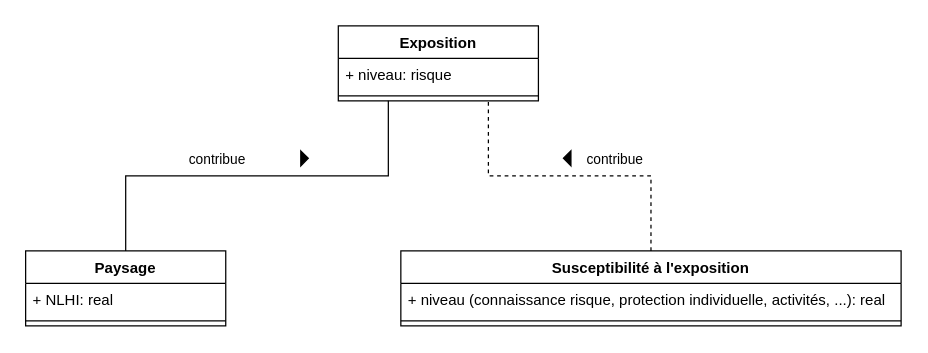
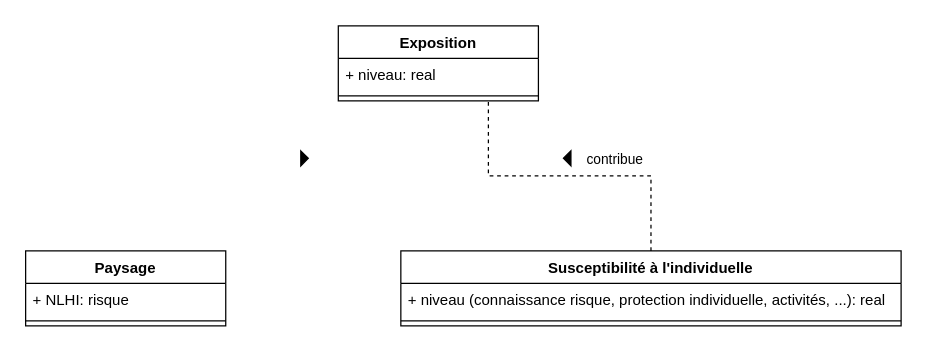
  <mxCell id="0" />
  <mxCell id="1" parent="0" />
  <mxCell id="2" value="Exposition" style="swimlane;fontStyle=1;align=center;verticalAlign=top;childLayout=stackLayout;horizontal=1;startSize=26;horizontalStack=0;resizeParent=1;resizeParentMax=0;resizeLast=0;collapsible=1;marginBottom=0;" vertex="1" parent="1"><mxGeometry x="270" y="20" width="160" height="60" as="geometry"><mxRectangle x="320" y="370" width="90" height="26" as="alternateBounds" /></mxGeometry></mxCell>
- <mxCell id="3" value="+ niveau: risque" style="text;strokeColor=none;fillColor=none;align=left;verticalAlign=top;spacingLeft=4;spacingRight=4;overflow=hidden;rotatable=0;points=[[0,0.5],[1,0.5]];portConstraint=eastwest;" vertex="1" parent="2"><mxGeometry y="26" width="160" height="26" as="geometry" /></mxCell>
+ <mxCell id="3" value="+ niveau: real" style="text;strokeColor=none;fillColor=none;align=left;verticalAlign=top;spacingLeft=4;spacingRight=4;overflow=hidden;rotatable=0;points=[[0,0.5],[1,0.5]];portConstraint=eastwest;" vertex="1" parent="2"><mxGeometry y="26" width="160" height="26" as="geometry" /></mxCell>
  <mxCell id="4" value="" style="line;strokeWidth=1;fillColor=none;align=left;verticalAlign=middle;spacingTop=-1;spacingLeft=3;spacingRight=3;rotatable=0;labelPosition=right;points=[];portConstraint=eastwest;" vertex="1" parent="2"><mxGeometry y="52" width="160" height="8" as="geometry" /></mxCell>
  <mxCell id="5" value="Paysage" style="swimlane;fontStyle=1;align=center;verticalAlign=top;childLayout=stackLayout;horizontal=1;startSize=26;horizontalStack=0;resizeParent=1;resizeParentMax=0;resizeLast=0;collapsible=1;marginBottom=0;" vertex="1" parent="1"><mxGeometry x="20" y="200" width="160" height="60" as="geometry"><mxRectangle x="320" y="370" width="90" height="26" as="alternateBounds" /></mxGeometry></mxCell>
- <mxCell id="6" value="+ NLHI: real" style="text;strokeColor=none;fillColor=none;align=left;verticalAlign=top;spacingLeft=4;spacingRight=4;overflow=hidden;rotatable=0;points=[[0,0.5],[1,0.5]];portConstraint=eastwest;" vertex="1" parent="5"><mxGeometry y="26" width="160" height="26" as="geometry" /></mxCell>
+ <mxCell id="6" value="+ NLHI: risque" style="text;strokeColor=none;fillColor=none;align=left;verticalAlign=top;spacingLeft=4;spacingRight=4;overflow=hidden;rotatable=0;points=[[0,0.5],[1,0.5]];portConstraint=eastwest;" vertex="1" parent="5"><mxGeometry y="26" width="160" height="26" as="geometry" /></mxCell>
  <mxCell id="7" value="" style="line;strokeWidth=1;fillColor=none;align=left;verticalAlign=middle;spacingTop=-1;spacingLeft=3;spacingRight=3;rotatable=0;labelPosition=right;points=[];portConstraint=eastwest;" vertex="1" parent="5"><mxGeometry y="52" width="160" height="8" as="geometry" /></mxCell>
- <mxCell id="8" value="" style="edgeStyle=elbowEdgeStyle;html=1;endArrow=none;elbow=vertical;rounded=0;entryX=0.25;entryY=1;entryDx=0;entryDy=0;exitX=0.5;exitY=0;exitDx=0;exitDy=0;" edge="1" parent="1" source="5" target="2"><mxGeometry width="100" height="75" relative="1" as="geometry"><mxPoint x="290" y="335" as="sourcePoint" /><mxPoint x="390" y="260" as="targetPoint" /><Array as="points"><mxPoint x="240" y="140" /></Array></mxGeometry></mxCell>
- <mxCell id="9" value="contribue" style="edgeLabel;html=1;align=center;verticalAlign=middle;resizable=0;points=[];" vertex="1" connectable="0" parent="8"><mxGeometry x="-0.281" y="2" relative="1" as="geometry"><mxPoint x="13" y="-12" as="offset" /></mxGeometry></mxCell>
  <mxCell id="10" value="" style="triangle;aspect=fixed;fillColor=#000000;" vertex="1" parent="1"><mxGeometry x="240" y="120" width="6" height="12" as="geometry" /></mxCell>
- <mxCell id="11" value="Susceptibilité à l'exposition" style="swimlane;fontStyle=1;align=center;verticalAlign=top;childLayout=stackLayout;horizontal=1;startSize=26;horizontalStack=0;resizeParent=1;resizeParentMax=0;resizeLast=0;collapsible=1;marginBottom=0;" vertex="1" parent="1"><mxGeometry x="320" y="200" width="400" height="60" as="geometry"><mxRectangle x="320" y="370" width="90" height="26" as="alternateBounds" /></mxGeometry></mxCell>
+ <mxCell id="11" value="Susceptibilité à l'individuelle" style="swimlane;fontStyle=1;align=center;verticalAlign=top;childLayout=stackLayout;horizontal=1;startSize=26;horizontalStack=0;resizeParent=1;resizeParentMax=0;resizeLast=0;collapsible=1;marginBottom=0;" vertex="1" parent="1"><mxGeometry x="320" y="200" width="400" height="60" as="geometry"><mxRectangle x="320" y="370" width="90" height="26" as="alternateBounds" /></mxGeometry></mxCell>
  <mxCell id="12" value="+ niveau (connaissance risque, protection individuelle, activités, ...): real" style="text;strokeColor=none;fillColor=none;align=left;verticalAlign=top;spacingLeft=4;spacingRight=4;overflow=hidden;rotatable=0;points=[[0,0.5],[1,0.5]];portConstraint=eastwest;" vertex="1" parent="11"><mxGeometry y="26" width="400" height="26" as="geometry" /></mxCell>
  <mxCell id="13" value="" style="line;strokeWidth=1;fillColor=none;align=left;verticalAlign=middle;spacingTop=-1;spacingLeft=3;spacingRight=3;rotatable=0;labelPosition=right;points=[];portConstraint=eastwest;" vertex="1" parent="11"><mxGeometry y="52" width="400" height="8" as="geometry" /></mxCell>
  <mxCell id="14" value="" style="edgeStyle=elbowEdgeStyle;html=1;endArrow=none;elbow=vertical;rounded=0;entryX=0.75;entryY=1;entryDx=0;entryDy=0;exitX=0.5;exitY=0;exitDx=0;exitDy=0;dashed=1;" edge="1" parent="1" source="11" target="2"><mxGeometry width="100" height="75" relative="1" as="geometry"><mxPoint x="170" y="210" as="sourcePoint" /><mxPoint x="320" y="90" as="targetPoint" /><Array as="points"><mxPoint x="460" y="140" /></Array></mxGeometry></mxCell>
  <mxCell id="15" value="contribue" style="edgeLabel;html=1;align=center;verticalAlign=middle;resizable=0;points=[];" vertex="1" connectable="0" parent="14"><mxGeometry x="-0.281" y="2" relative="1" as="geometry"><mxPoint y="-16" as="offset" /></mxGeometry></mxCell>
  <mxCell id="16" value="" style="triangle;aspect=fixed;fillColor=#000000;direction=west;" vertex="1" parent="1"><mxGeometry x="450" y="120" width="6" height="12" as="geometry" /></mxCell>
